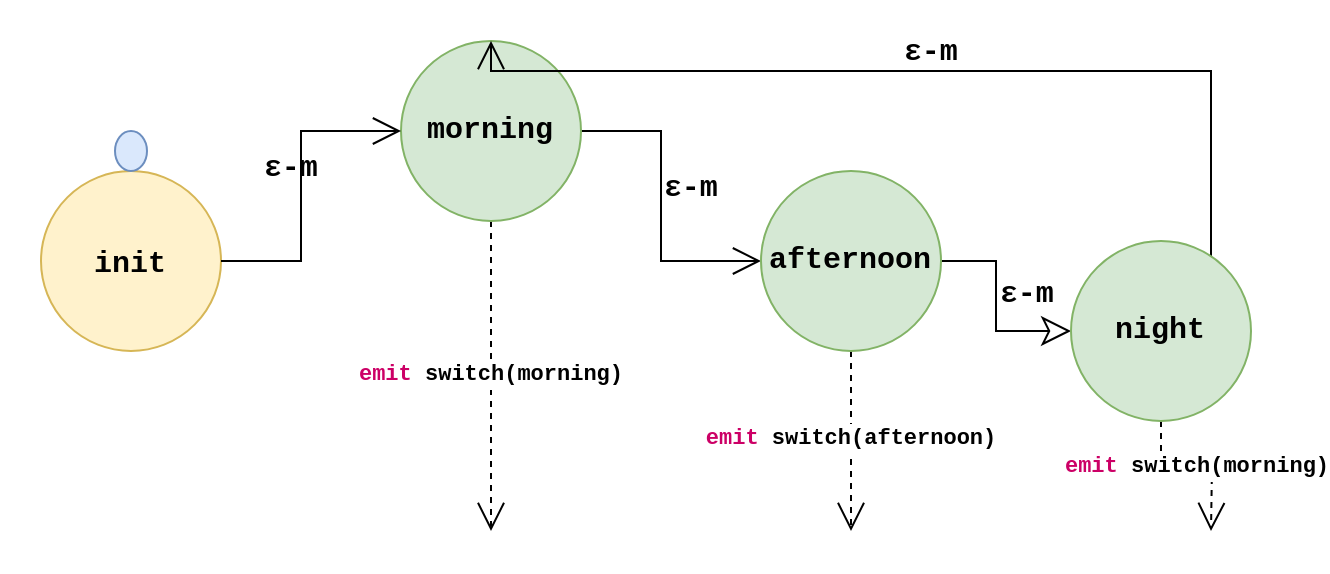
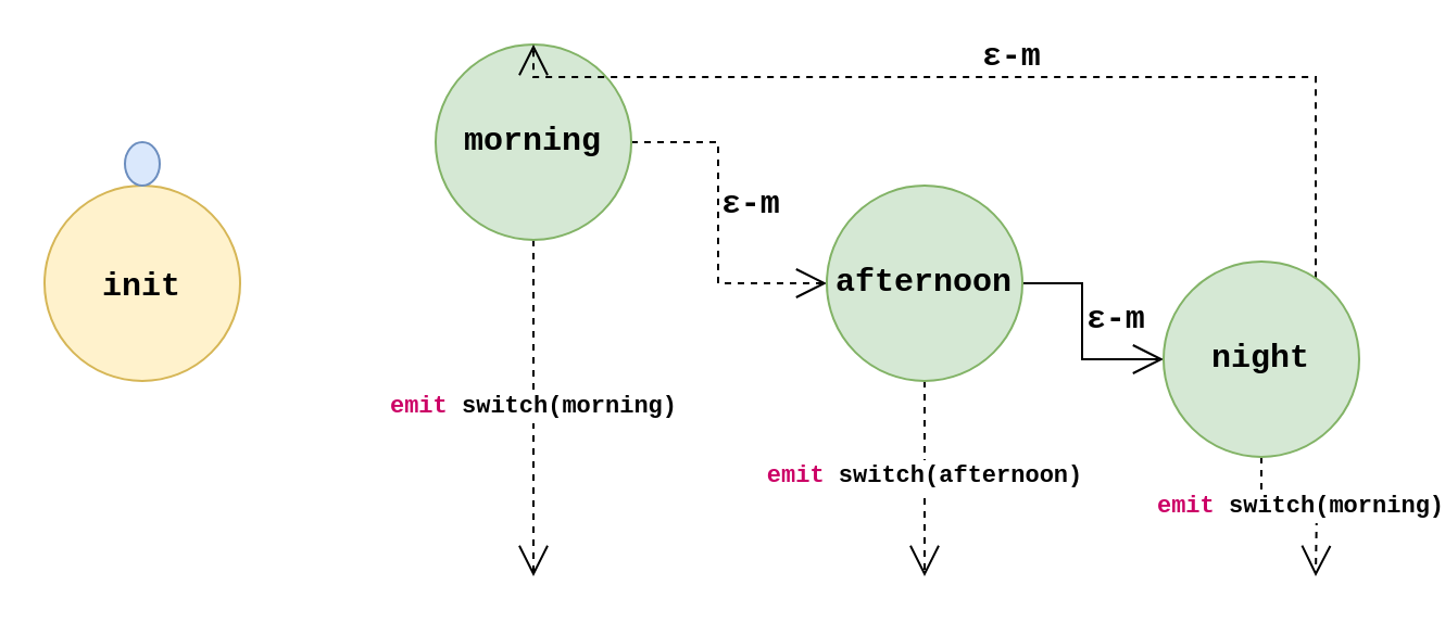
  <mxCell id="0" />
  <mxCell id="1" parent="0" />
  <mxCell id="2" value="" style="group" parent="1" vertex="1" connectable="0"><mxGeometry x="20" y="65" width="90" height="110" as="geometry" /></mxCell>
  <mxCell id="3" value="&lt;font style=&quot;font-size: 15px&quot;&gt;init&lt;/font&gt;" style="ellipse;whiteSpace=wrap;html=1;aspect=fixed;fontFamily=Courier New;fontStyle=1;fontSize=20;fillColor=#fff2cc;strokeColor=#d6b656;" parent="2" vertex="1"><mxGeometry y="20" width="90" height="90" as="geometry" /></mxCell>
  <mxCell id="4" value="" style="ellipse;whiteSpace=wrap;html=1;fontFamily=Courier New;fontSize=20;fillColor=#dae8fc;strokeColor=#6c8ebf;" parent="2" vertex="1"><mxGeometry x="37" width="16" height="20" as="geometry" /></mxCell>
- <mxCell id="5" value="&lt;b&gt;&lt;span style=&quot;font-size: 11pt ; line-height: 15.693px&quot;&gt;ε&lt;/span&gt;-m&lt;/b&gt;" style="edgeStyle=orthogonalEdgeStyle;rounded=0;orthogonalLoop=1;jettySize=auto;html=1;labelBackgroundColor=none;fontFamily=Courier New;fontSize=15;endArrow=open;endFill=0;endSize=12;" parent="1" source="7" target="11" edge="1"><mxGeometry x="-0.111" y="15" relative="1" as="geometry"><mxPoint as="offset" /></mxGeometry></mxCell>
+ <mxCell id="5" value="&lt;b&gt;&lt;span style=&quot;font-size: 11pt ; line-height: 15.693px&quot;&gt;ε&lt;/span&gt;-m&lt;/b&gt;" style="edgeStyle=orthogonalEdgeStyle;rounded=0;orthogonalLoop=1;jettySize=auto;html=1;labelBackgroundColor=none;fontFamily=Courier New;fontSize=15;endArrow=open;endFill=0;endSize=12;dashed=1;" parent="1" source="7" target="11" edge="1"><mxGeometry x="-0.111" y="15" relative="1" as="geometry"><mxPoint as="offset" /></mxGeometry></mxCell>
  <mxCell id="6" value="&lt;font face=&quot;Courier New&quot;&gt;&lt;b&gt;&lt;font color=&quot;#cc0066&quot;&gt;emit&lt;/font&gt; switch(morning)&lt;/b&gt;&lt;/font&gt;" style="edgeStyle=orthogonalEdgeStyle;rounded=0;orthogonalLoop=1;jettySize=auto;html=1;dashed=1;endArrow=open;endFill=0;endSize=12;labelBackgroundColor=#ffffff;" edge="1" parent="1" source="7"><mxGeometry relative="1" as="geometry"><mxPoint x="245" y="265" as="targetPoint" /></mxGeometry></mxCell>
  <mxCell id="7" value="morning" style="ellipse;whiteSpace=wrap;html=1;aspect=fixed;fontFamily=Courier New;fontStyle=1;fontSize=15;fillColor=#d5e8d4;strokeColor=#82b366;" parent="1" vertex="1"><mxGeometry x="200" y="20" width="90" height="90" as="geometry" /></mxCell>
- <mxCell id="8" value="&lt;b&gt;&lt;span style=&quot;font-size: 11pt ; line-height: 107%&quot;&gt;ε&lt;/span&gt;-m&lt;/b&gt;&lt;br&gt;&lt;p class=&quot;MsoNormal&quot;&gt;&lt;/p&gt;" style="edgeStyle=orthogonalEdgeStyle;rounded=0;orthogonalLoop=1;jettySize=auto;html=1;fontFamily=Courier New;fontSize=15;labelBackgroundColor=none;endSize=12;endArrow=open;endFill=0;" parent="1" source="3" target="7" edge="1"><mxGeometry y="5" relative="1" as="geometry"><mxPoint as="offset" /></mxGeometry></mxCell>
- <mxCell id="9" value="&lt;b&gt;&lt;span style=&quot;font-size: 11pt ; line-height: 15.693px&quot;&gt;ε&lt;/span&gt;-m&lt;/b&gt;" style="edgeStyle=orthogonalEdgeStyle;rounded=0;orthogonalLoop=1;jettySize=auto;html=1;labelBackgroundColor=none;fontFamily=Courier New;fontSize=15;endArrow=classic;endFill=0;endSize=12;" parent="1" source="11" target="15" edge="1"><mxGeometry x="-0.111" y="15" relative="1" as="geometry"><mxPoint as="offset" /></mxGeometry></mxCell>
+ <mxCell id="9" value="&lt;b&gt;&lt;span style=&quot;font-size: 11pt ; line-height: 15.693px&quot;&gt;ε&lt;/span&gt;-m&lt;/b&gt;" style="edgeStyle=orthogonalEdgeStyle;rounded=0;orthogonalLoop=1;jettySize=auto;html=1;labelBackgroundColor=none;fontFamily=Courier New;fontSize=15;endArrow=open;endFill=0;endSize=12;" parent="1" source="11" target="15" edge="1"><mxGeometry x="-0.111" y="15" relative="1" as="geometry"><mxPoint as="offset" /></mxGeometry></mxCell>
  <mxCell id="10" value="&lt;b style=&quot;color: rgb(0 , 0 , 0) ; font-family: &amp;#34;courier new&amp;#34; ; font-size: 11px ; font-style: normal ; letter-spacing: normal ; text-align: center ; text-indent: 0px ; text-transform: none ; word-spacing: 0px ; background-color: rgb(255 , 255 , 255)&quot;&gt;&lt;font color=&quot;#cc0066&quot;&gt;emit&lt;/font&gt;&lt;span&gt;&amp;nbsp;&lt;/span&gt;switch(afternoon)&lt;/b&gt;" style="edgeStyle=orthogonalEdgeStyle;rounded=0;orthogonalLoop=1;jettySize=auto;html=1;dashed=1;labelBackgroundColor=#ffffff;endArrow=open;endFill=0;endSize=12;" edge="1" parent="1" source="11"><mxGeometry relative="1" as="geometry"><mxPoint x="425" y="265" as="targetPoint" /></mxGeometry></mxCell>
  <mxCell id="11" value="afternoon" style="ellipse;whiteSpace=wrap;html=1;aspect=fixed;fontFamily=Courier New;fontStyle=1;fontSize=15;fillColor=#d5e8d4;strokeColor=#82b366;" parent="1" vertex="1"><mxGeometry x="380" y="85" width="90" height="90" as="geometry" /></mxCell>
- <mxCell id="12" style="edgeStyle=orthogonalEdgeStyle;rounded=0;orthogonalLoop=1;jettySize=auto;html=1;entryX=0.5;entryY=0;entryDx=0;entryDy=0;labelBackgroundColor=none;fontFamily=Courier New;fontSize=15;endArrow=open;endFill=0;endSize=12;" parent="1" source="15" target="7" edge="1"><mxGeometry relative="1" as="geometry"><Array as="points"><mxPoint x="605" y="35" /><mxPoint x="245" y="35" /></Array></mxGeometry></mxCell>
+ <mxCell id="12" style="edgeStyle=orthogonalEdgeStyle;rounded=0;orthogonalLoop=1;jettySize=auto;html=1;entryX=0.5;entryY=0;entryDx=0;entryDy=0;labelBackgroundColor=none;fontFamily=Courier New;fontSize=15;endArrow=open;endFill=0;endSize=12;dashed=1;" parent="1" source="15" target="7" edge="1"><mxGeometry relative="1" as="geometry"><Array as="points"><mxPoint x="605" y="35" /><mxPoint x="245" y="35" /></Array></mxGeometry></mxCell>
  <mxCell id="13" value="&lt;b&gt;&lt;span style=&quot;font-size: 11pt ; line-height: 15.693px&quot;&gt;ε&lt;/span&gt;-m&lt;/b&gt;" style="edgeLabel;html=1;align=center;verticalAlign=middle;resizable=0;points=[];fontSize=15;fontFamily=Courier New;labelBackgroundColor=none;" parent="12" vertex="1" connectable="0"><mxGeometry x="-0.129" y="-3" relative="1" as="geometry"><mxPoint x="-29" y="-7" as="offset" /></mxGeometry></mxCell>
  <mxCell id="14" value="&lt;b style=&quot;color: rgb(0 , 0 , 0) ; font-family: &amp;#34;courier new&amp;#34; ; font-size: 11px ; font-style: normal ; letter-spacing: normal ; text-align: center ; text-indent: 0px ; text-transform: none ; word-spacing: 0px ; background-color: rgb(255 , 255 , 255)&quot;&gt;&lt;font color=&quot;#cc0066&quot;&gt;emit&lt;/font&gt;&lt;span&gt;&amp;nbsp;&lt;/span&gt;switch(morning)&lt;/b&gt;" style="edgeStyle=orthogonalEdgeStyle;rounded=0;orthogonalLoop=1;jettySize=auto;html=1;dashed=1;labelBackgroundColor=#ffffff;endArrow=open;endFill=0;endSize=12;" edge="1" parent="1" source="15"><mxGeometry relative="1" as="geometry"><mxPoint x="605" y="265" as="targetPoint" /></mxGeometry></mxCell>
  <mxCell id="15" value="night" style="ellipse;whiteSpace=wrap;html=1;aspect=fixed;fontFamily=Courier New;fontStyle=1;fontSize=15;fillColor=#d5e8d4;strokeColor=#82b366;" parent="1" vertex="1"><mxGeometry x="535" y="120" width="90" height="90" as="geometry" /></mxCell>
